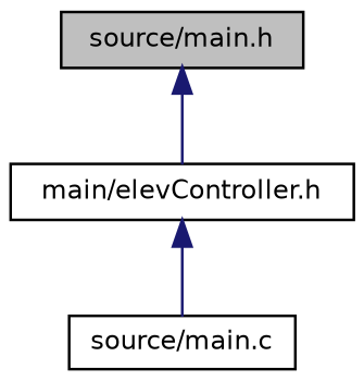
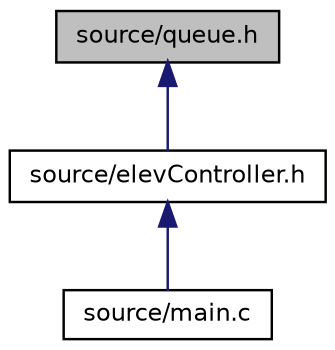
  digraph {
    node [color=black fillcolor=white fontname=Helvetica fontsize=10 shape=record style=filled]
    edge [color=midnightblue dir=back fontname=Helvetica fontsize=10 labelfontname=Helvetica labelfontsize=10 style=solid]
-   n1 [fillcolor=grey75 fontcolor=black height=0.2 label="source/main.h" width=0.4]
-   n2 [height=0.2 label="main/elevController.h" width=0.4]
+   n1 [fillcolor=grey75 fontcolor=black height=0.2 label="source/queue.h" width=0.4]
+   n2 [height=0.2 label="source/elevController.h" width=0.4]
    n3 [height=0.2 label="source/main.c" width=0.4]
    n1 -> n2
    n2 -> n3
  }
